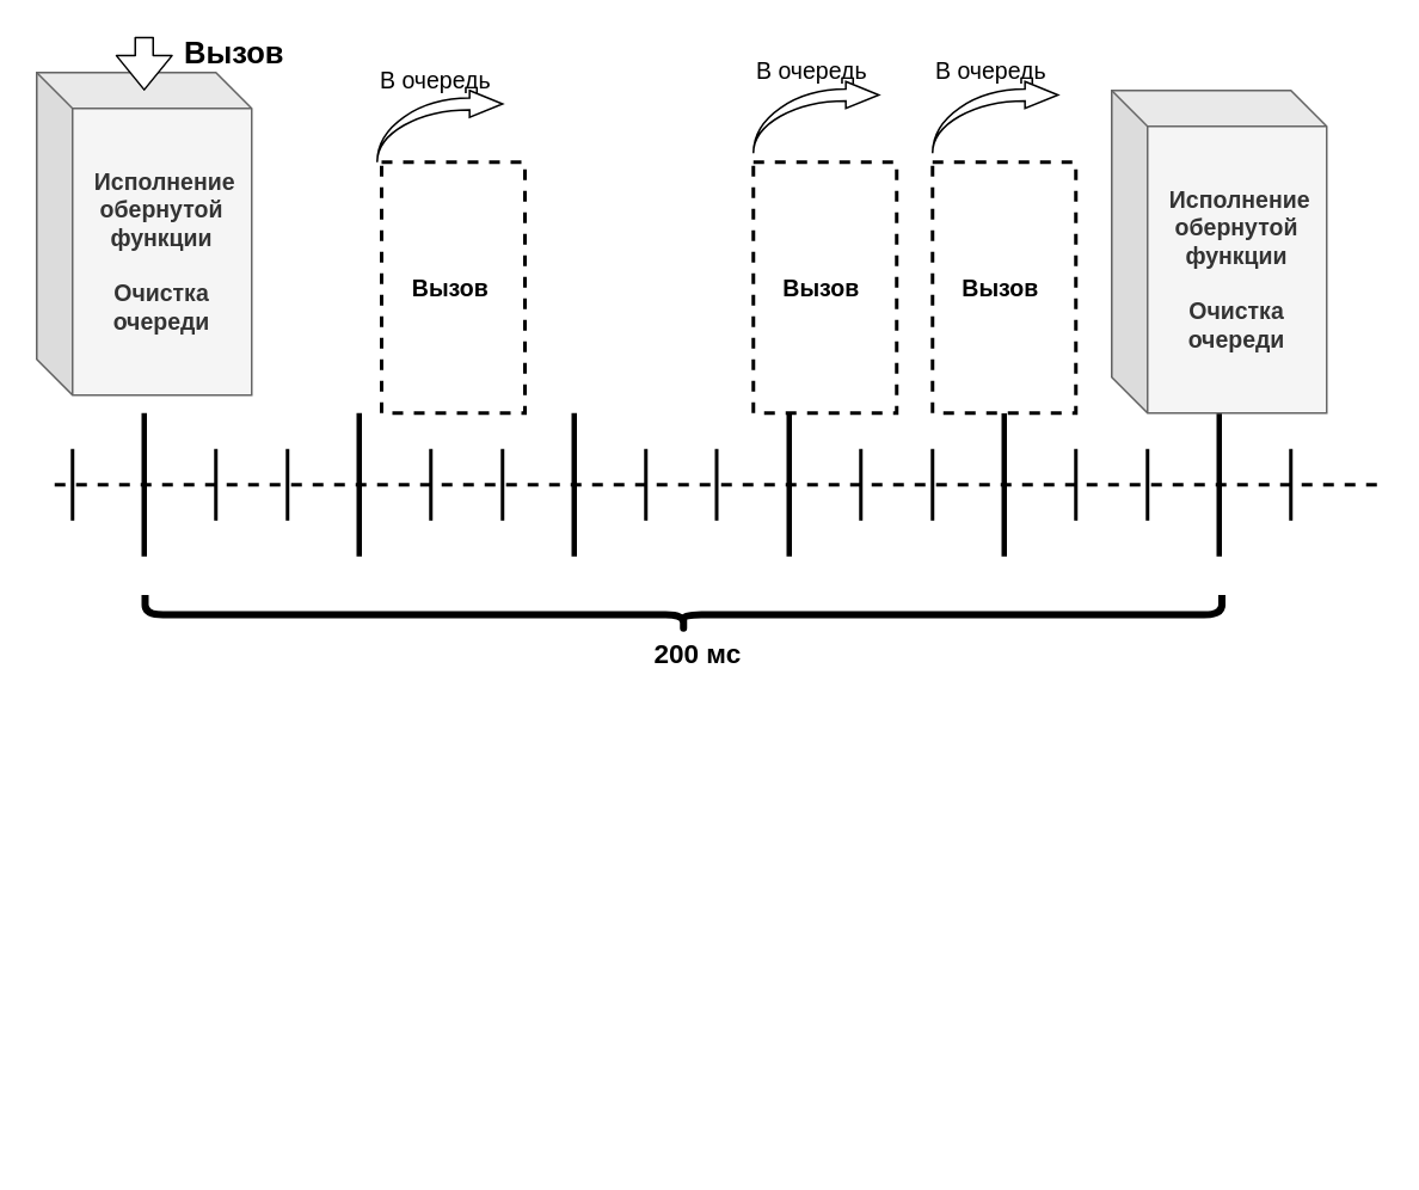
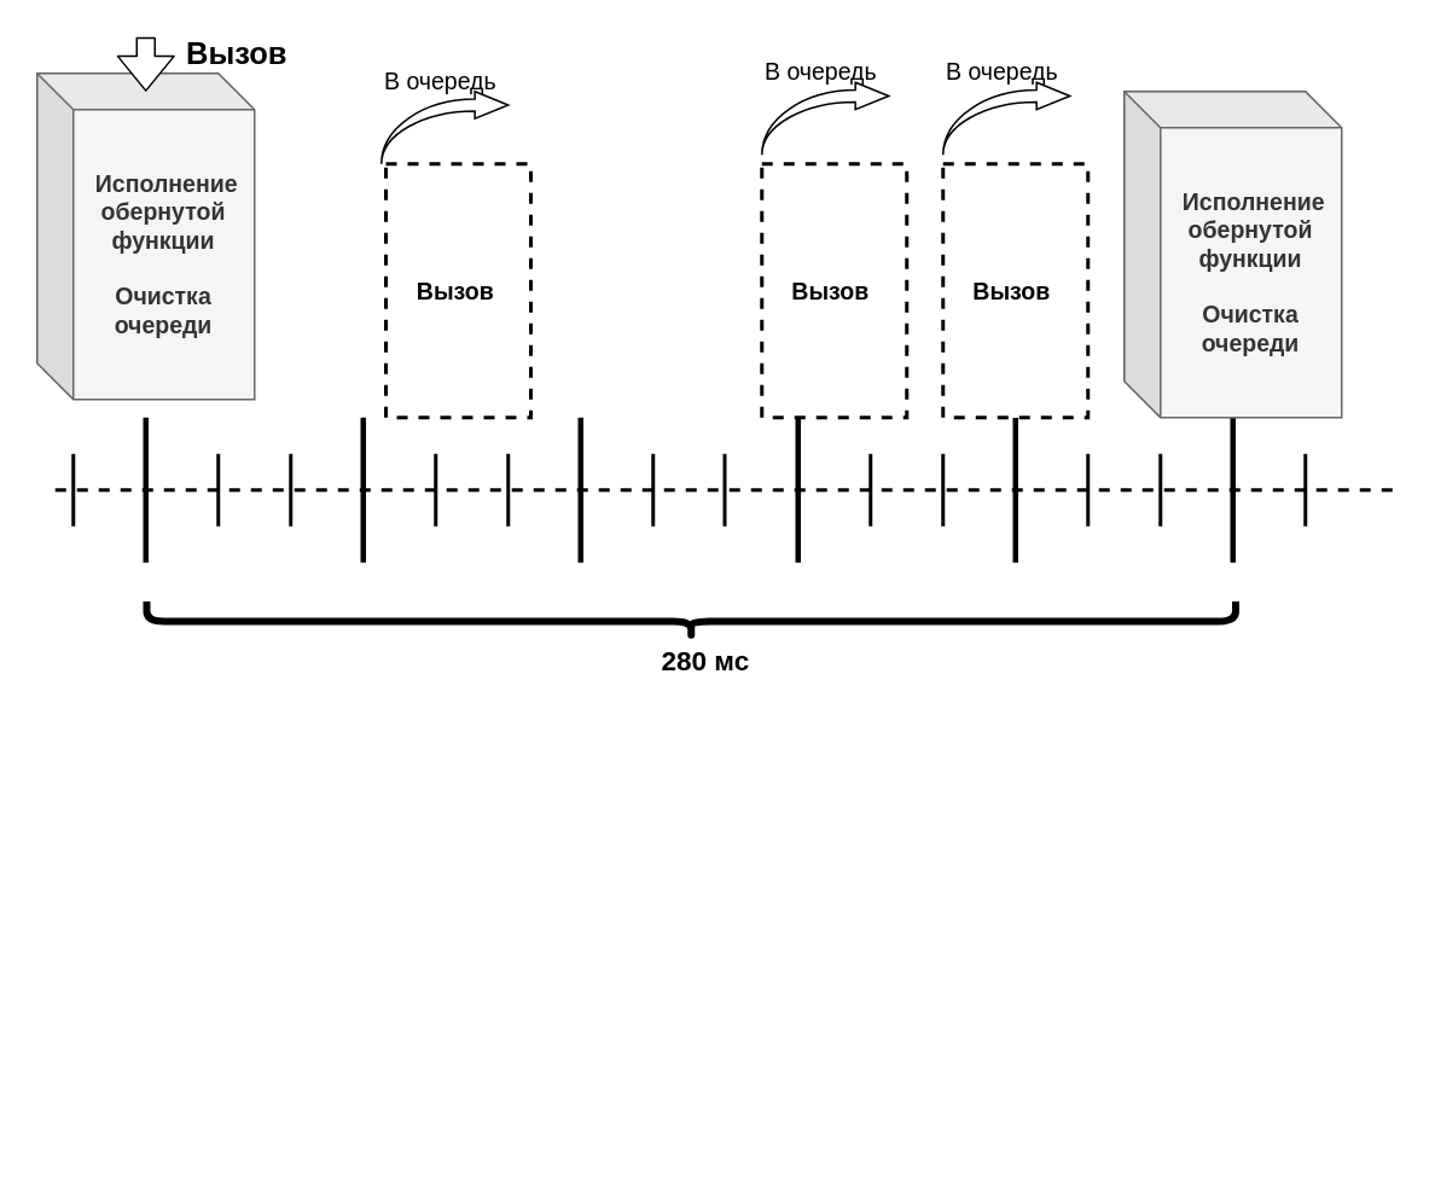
  <mxCell id="0" />
  <mxCell id="1" parent="0" />
  <mxCell id="2" value="" style="endArrow=none;dashed=1;html=1;strokeWidth=2;fontSize=13;" parent="1" edge="1"><mxGeometry width="50" height="50" relative="1" as="geometry"><mxPoint x="30" y="270" as="sourcePoint" /><mxPoint x="770" y="270" as="targetPoint" /></mxGeometry></mxCell>
  <mxCell id="3" value="" style="endArrow=none;html=1;strokeWidth=3;fontSize=13;" parent="1" edge="1"><mxGeometry width="50" height="50" relative="1" as="geometry"><mxPoint x="80" y="230" as="sourcePoint" /><mxPoint x="80" y="310" as="targetPoint" /></mxGeometry></mxCell>
  <mxCell id="4" value="" style="endArrow=none;html=1;strokeWidth=3;fontSize=13;" parent="1" edge="1"><mxGeometry width="50" height="50" relative="1" as="geometry"><mxPoint x="200" y="230" as="sourcePoint" /><mxPoint x="200" y="310" as="targetPoint" /></mxGeometry></mxCell>
  <mxCell id="5" value="" style="endArrow=none;html=1;strokeWidth=3;fontSize=13;" parent="1" edge="1"><mxGeometry width="50" height="50" relative="1" as="geometry"><mxPoint x="320" y="230" as="sourcePoint" /><mxPoint x="320" y="310" as="targetPoint" /></mxGeometry></mxCell>
  <mxCell id="6" value="" style="endArrow=none;html=1;strokeWidth=3;fontSize=13;" parent="1" edge="1"><mxGeometry width="50" height="50" relative="1" as="geometry"><mxPoint x="440" y="230" as="sourcePoint" /><mxPoint x="440" y="310" as="targetPoint" /></mxGeometry></mxCell>
  <mxCell id="7" value="" style="endArrow=none;html=1;strokeWidth=3;fontSize=13;" parent="1" edge="1"><mxGeometry width="50" height="50" relative="1" as="geometry"><mxPoint x="560" y="230" as="sourcePoint" /><mxPoint x="560" y="310" as="targetPoint" /></mxGeometry></mxCell>
  <mxCell id="8" value="" style="endArrow=none;html=1;strokeWidth=3;fontSize=13;" parent="1" edge="1"><mxGeometry width="50" height="50" relative="1" as="geometry"><mxPoint x="680" y="230" as="sourcePoint" /><mxPoint x="680" y="310" as="targetPoint" /></mxGeometry></mxCell>
  <mxCell id="9" value="&amp;nbsp;Исполнение&lt;br&gt;обернутой функции&lt;br&gt;&lt;br&gt;Очистка очереди&lt;br style=&quot;font-size: 13px&quot;&gt;" style="shape=cube;html=1;boundedLbl=1;backgroundOutline=1;darkOpacity=0.05;darkOpacity2=0.1;fillColor=#f5f5f5;strokeColor=#666666;fontColor=#333333;verticalAlign=middle;align=center;whiteSpace=wrap;horizontal=1;fontSize=13;fontStyle=1" parent="1" vertex="1"><mxGeometry x="20" y="40" width="120" height="180" as="geometry" /></mxCell>
  <mxCell id="10" value="" style="shape=curlyBracket;whiteSpace=wrap;html=1;rounded=1;rotation=-90;strokeWidth=4;size=0.45;fontSize=13;" parent="1" vertex="1"><mxGeometry x="371" y="41" width="20" height="601" as="geometry" /></mxCell>
  <mxCell id="11" value="Вызов&amp;nbsp;" style="rounded=0;whiteSpace=wrap;html=1;strokeWidth=2;dashed=1;fontSize=13;fontStyle=1" parent="1" vertex="1"><mxGeometry x="212.5" y="90" width="80" height="140" as="geometry" /></mxCell>
  <mxCell id="12" value="Вызов&amp;nbsp;" style="rounded=0;whiteSpace=wrap;html=1;strokeWidth=2;dashed=1;fontSize=13;fontStyle=1" parent="1" vertex="1"><mxGeometry x="420" y="90" width="80" height="140" as="geometry" /></mxCell>
  <mxCell id="13" value="&amp;nbsp;Исполнение&lt;br style=&quot;font-size: 13px&quot;&gt;обернутой функции&lt;br style=&quot;font-size: 13px&quot;&gt;&lt;br style=&quot;font-size: 13px&quot;&gt;Очистка очереди&lt;br style=&quot;font-size: 13px&quot;&gt;" style="shape=cube;whiteSpace=wrap;html=1;boundedLbl=1;backgroundOutline=1;darkOpacity=0.05;darkOpacity2=0.1;fillColor=#f5f5f5;strokeColor=#666666;fontColor=#333333;fontSize=13;fontStyle=1" parent="1" vertex="1"><mxGeometry x="620" y="50" width="120" height="180" as="geometry" /></mxCell>
  <mxCell id="14" value="Вызов&amp;nbsp;" style="rounded=0;whiteSpace=wrap;html=1;strokeWidth=2;dashed=1;fontSize=13;fontStyle=1" parent="1" vertex="1"><mxGeometry x="520" y="90" width="80" height="140" as="geometry" /></mxCell>
- <mxCell id="15" value="200 мс" style="text;html=1;resizable=0;points=[];autosize=1;align=left;verticalAlign=top;spacingTop=-4;fontSize=15;fontStyle=1" parent="1" vertex="1"><mxGeometry x="363" y="353" width="50" height="20" as="geometry" /></mxCell>
+ <mxCell id="15" value="280 мс" style="text;html=1;resizable=0;points=[];autosize=1;align=left;verticalAlign=top;spacingTop=-4;fontSize=15;fontStyle=1" parent="1" vertex="1"><mxGeometry x="363" y="353" width="50" height="20" as="geometry" /></mxCell>
  <mxCell id="16" value="" style="endArrow=none;html=1;strokeWidth=2;fontSize=13;" parent="1" edge="1"><mxGeometry width="50" height="50" relative="1" as="geometry"><mxPoint x="120" y="250" as="sourcePoint" /><mxPoint x="120" y="290" as="targetPoint" /></mxGeometry></mxCell>
  <mxCell id="17" value="" style="endArrow=none;html=1;strokeWidth=2;fontSize=13;" parent="1" edge="1"><mxGeometry width="50" height="50" relative="1" as="geometry"><mxPoint x="160" y="250" as="sourcePoint" /><mxPoint x="160" y="290" as="targetPoint" /></mxGeometry></mxCell>
  <mxCell id="18" value="" style="endArrow=none;html=1;strokeWidth=2;fontSize=13;" parent="1" edge="1"><mxGeometry width="50" height="50" relative="1" as="geometry"><mxPoint x="240" y="250" as="sourcePoint" /><mxPoint x="240" y="290" as="targetPoint" /></mxGeometry></mxCell>
  <mxCell id="19" value="" style="endArrow=none;html=1;strokeWidth=2;fontSize=13;" parent="1" edge="1"><mxGeometry width="50" height="50" relative="1" as="geometry"><mxPoint x="280" y="250" as="sourcePoint" /><mxPoint x="280" y="290" as="targetPoint" /></mxGeometry></mxCell>
  <mxCell id="20" value="" style="endArrow=none;html=1;strokeWidth=2;fontSize=13;" parent="1" edge="1"><mxGeometry width="50" height="50" relative="1" as="geometry"><mxPoint x="360" y="250" as="sourcePoint" /><mxPoint x="360" y="290" as="targetPoint" /></mxGeometry></mxCell>
  <mxCell id="21" value="" style="endArrow=none;html=1;strokeWidth=2;fontSize=13;" parent="1" edge="1"><mxGeometry width="50" height="50" relative="1" as="geometry"><mxPoint x="399.5" y="250" as="sourcePoint" /><mxPoint x="399.5" y="290" as="targetPoint" /></mxGeometry></mxCell>
  <mxCell id="22" value="" style="endArrow=none;html=1;strokeWidth=2;fontSize=13;" parent="1" edge="1"><mxGeometry width="50" height="50" relative="1" as="geometry"><mxPoint x="480" y="250" as="sourcePoint" /><mxPoint x="480" y="290" as="targetPoint" /></mxGeometry></mxCell>
  <mxCell id="23" value="" style="endArrow=none;html=1;strokeWidth=2;fontSize=13;" parent="1" edge="1"><mxGeometry width="50" height="50" relative="1" as="geometry"><mxPoint x="520" y="250" as="sourcePoint" /><mxPoint x="520" y="290" as="targetPoint" /></mxGeometry></mxCell>
  <mxCell id="24" value="" style="endArrow=none;html=1;strokeWidth=2;fontSize=13;" parent="1" edge="1"><mxGeometry width="50" height="50" relative="1" as="geometry"><mxPoint x="600" y="250" as="sourcePoint" /><mxPoint x="600" y="290" as="targetPoint" /></mxGeometry></mxCell>
  <mxCell id="25" value="" style="endArrow=none;html=1;strokeWidth=2;fontSize=13;" parent="1" edge="1"><mxGeometry width="50" height="50" relative="1" as="geometry"><mxPoint x="640" y="250" as="sourcePoint" /><mxPoint x="640" y="290" as="targetPoint" /></mxGeometry></mxCell>
  <mxCell id="26" value="" style="endArrow=none;html=1;strokeWidth=2;fontSize=13;" parent="1" edge="1"><mxGeometry width="50" height="50" relative="1" as="geometry"><mxPoint x="720" y="250" as="sourcePoint" /><mxPoint x="720" y="290" as="targetPoint" /></mxGeometry></mxCell>
  <mxCell id="27" value="" style="endArrow=none;html=1;strokeWidth=2;fontSize=13;" parent="1" edge="1"><mxGeometry width="50" height="50" relative="1" as="geometry"><mxPoint x="40" y="250" as="sourcePoint" /><mxPoint x="40" y="290" as="targetPoint" /></mxGeometry></mxCell>
  <mxCell id="28" value="" style="group" parent="1" vertex="1" connectable="0"><mxGeometry x="210" y="30" width="80" height="60" as="geometry" /></mxCell>
  <mxCell id="29" value="" style="group" parent="28" vertex="1" connectable="0"><mxGeometry width="80" height="60" as="geometry" /></mxCell>
  <mxCell id="30" value="" style="html=1;shadow=0;dashed=0;align=center;verticalAlign=middle;shape=mxgraph.arrows2.jumpInArrow;dy=3.3;dx=18.4;arrowHead=15;fontSize=13;" parent="29" vertex="1"><mxGeometry y="20" width="70" height="40" as="geometry" /></mxCell>
  <mxCell id="31" value="В очередь" style="text;html=1;fontSize=13;fontStyle=0" parent="29" vertex="1"><mxGeometry width="80" height="30" as="geometry" /></mxCell>
  <mxCell id="32" value="" style="group" parent="1" vertex="1" connectable="0"><mxGeometry x="420" y="25" width="80" height="60" as="geometry" /></mxCell>
  <mxCell id="33" value="" style="html=1;shadow=0;dashed=0;align=center;verticalAlign=middle;shape=mxgraph.arrows2.jumpInArrow;dy=3.3;dx=18.4;arrowHead=15;fontSize=13;" parent="32" vertex="1"><mxGeometry y="20" width="70" height="40" as="geometry" /></mxCell>
  <mxCell id="34" value="В очередь" style="text;html=1;fontSize=13;fontStyle=0" parent="32" vertex="1"><mxGeometry width="80" height="30" as="geometry" /></mxCell>
  <mxCell id="35" value="" style="group" parent="1" vertex="1" connectable="0"><mxGeometry x="520" y="25" width="80" height="60" as="geometry" /></mxCell>
  <mxCell id="36" value="" style="html=1;shadow=0;dashed=0;align=center;verticalAlign=middle;shape=mxgraph.arrows2.jumpInArrow;dy=3.3;dx=18.4;arrowHead=15;fontSize=13;" parent="35" vertex="1"><mxGeometry y="20" width="70" height="40" as="geometry" /></mxCell>
  <mxCell id="37" value="В очередь" style="text;html=1;fontSize=13;fontStyle=0" parent="35" vertex="1"><mxGeometry width="80" height="30" as="geometry" /></mxCell>
  <mxCell id="38" value="Вызов" style="shape=flexArrow;endArrow=classic;html=1;entryX=0.5;entryY=0.056;entryDx=0;entryDy=0;entryPerimeter=0;fontSize=17;fontStyle=1;labelBackgroundColor=none;fillColor=#ffffff;" edge="1" parent="1" target="9"><mxGeometry x="-0.341" y="50" width="50" height="50" relative="1" as="geometry"><mxPoint x="80" y="20" as="sourcePoint" /><mxPoint x="70" y="390" as="targetPoint" /><mxPoint as="offset" /></mxGeometry></mxCell>
